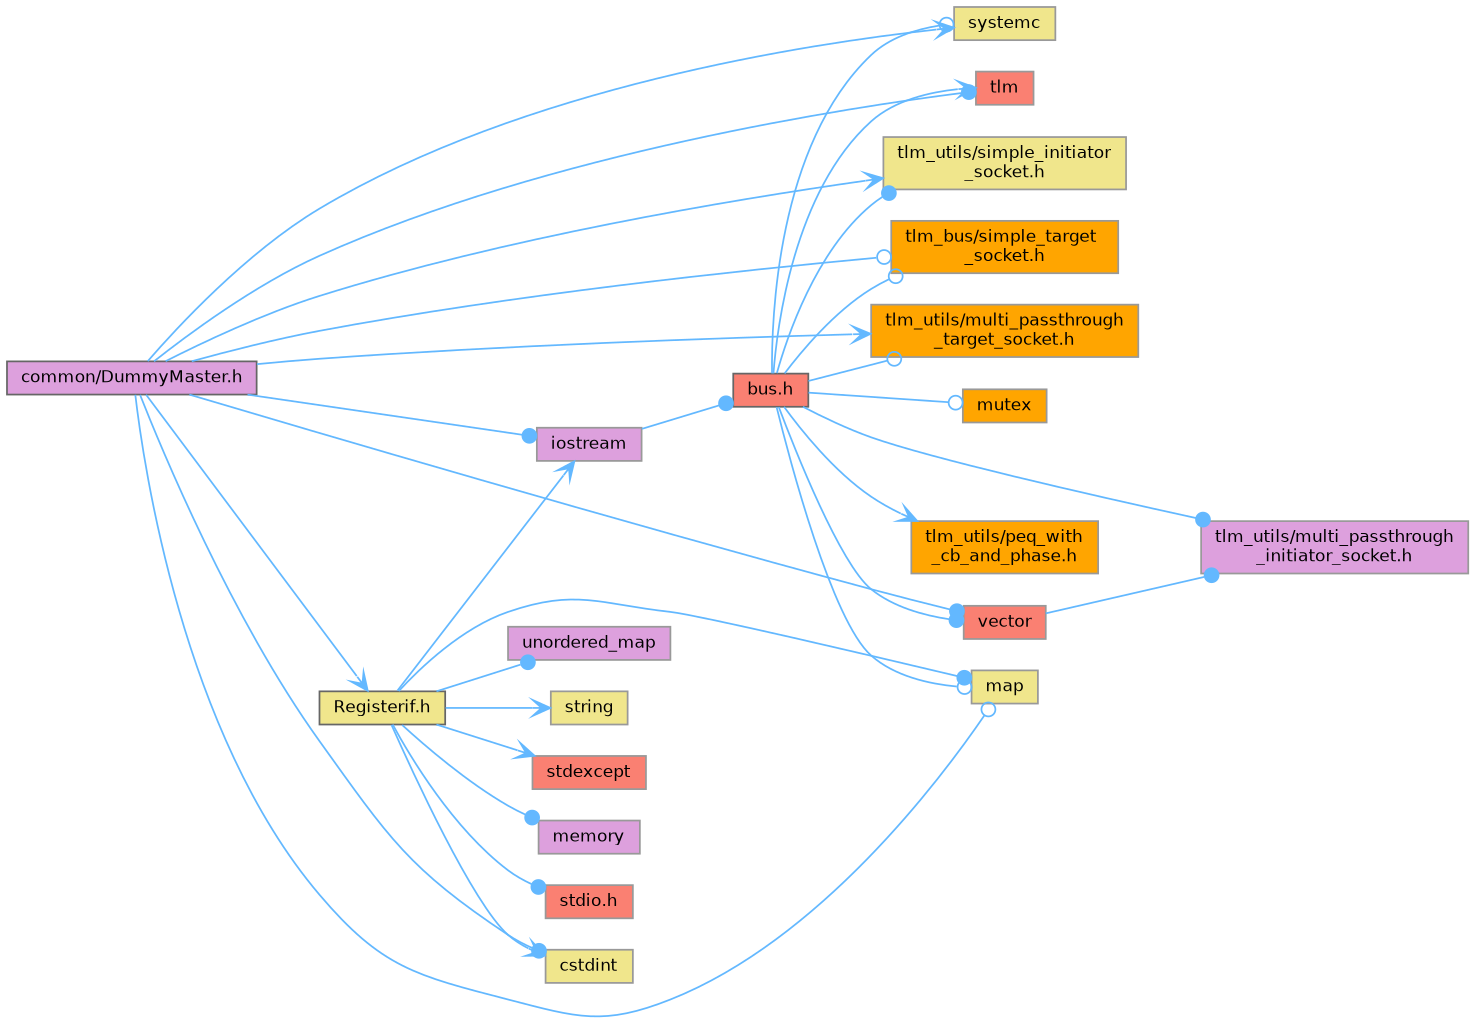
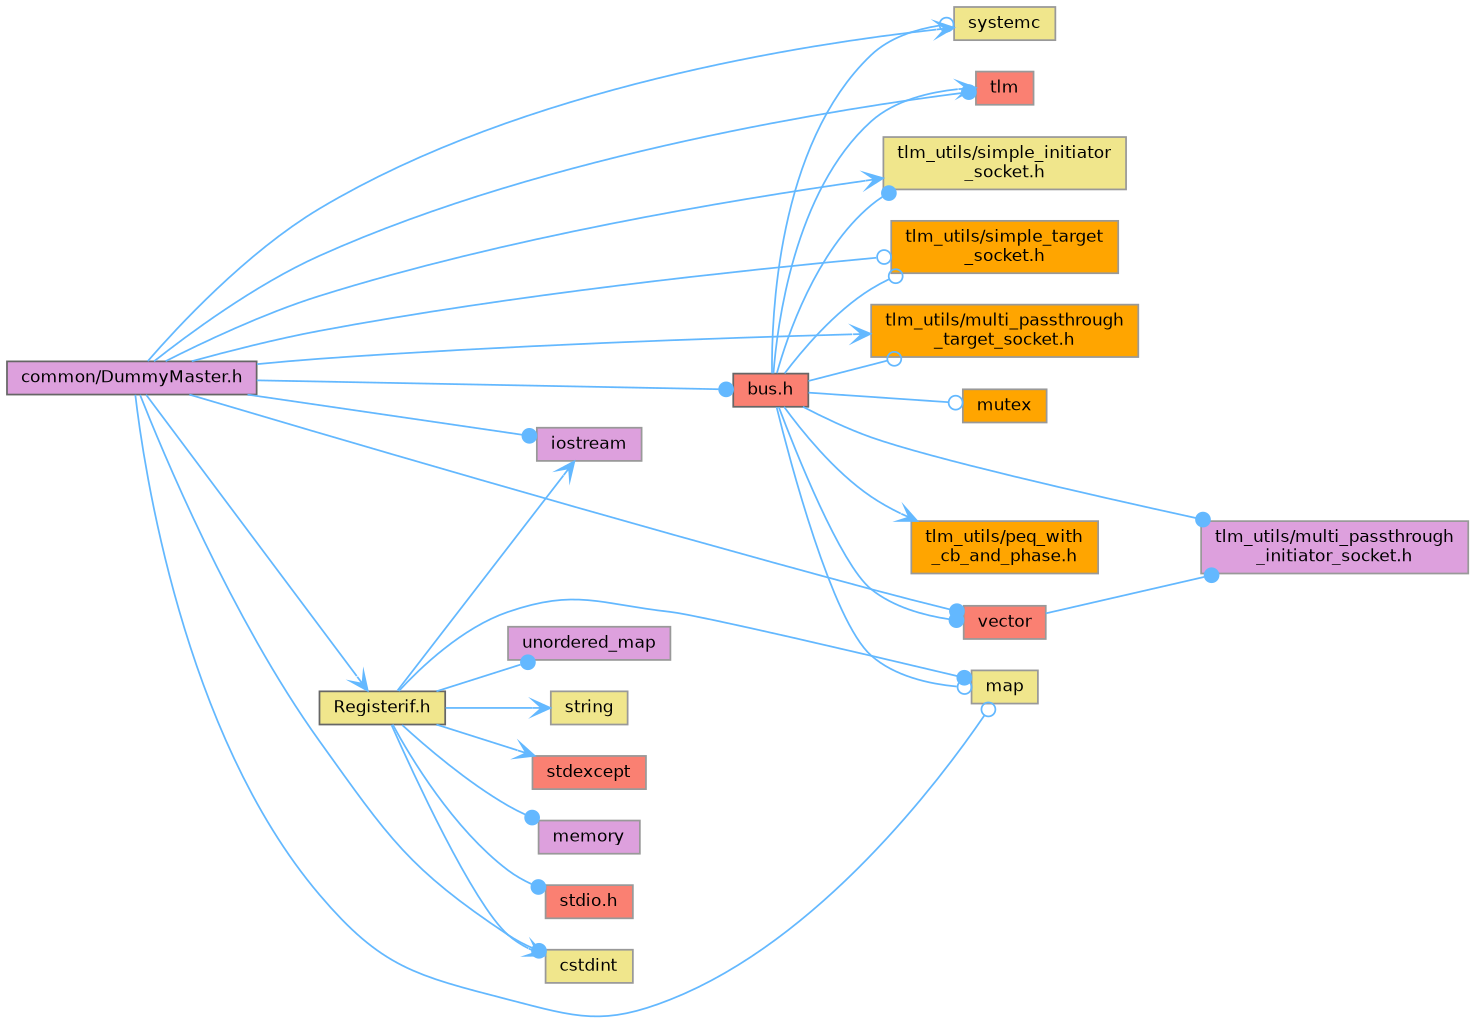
  digraph {
    rankdir=LR
    node [color=grey60 fillcolor=khaki fontname=Helvetica fontsize=10 shape=box style=filled]
    edge [arrowhead=dot color=steelblue1 fontname=Helvetica fontsize=10 labelfontname=Helvetica labelfontsize=10 style=solid]
    n1 [color=gray40 fillcolor=plum fontcolor=black height=0.2 label="common/DummyMaster.h" width=0.4]
    n2 [height=0.2 label=systemc width=0.4]
    n3 [fillcolor=salmon height=0.2 label=tlm width=0.4]
    n4 [height=0.2 label="tlm_utils/simple_initiator\l_socket.h" width=0.4]
-   n5 [fillcolor=orange height=0.2 label="tlm_bus/simple_target\l_socket.h" width=0.4]
+   n5 [fillcolor=orange height=0.2 label="tlm_utils/simple_target\l_socket.h" width=0.4]
    n6 [fillcolor=orange height=0.2 label="tlm_utils/multi_passthrough\l_target_socket.h" width=0.4]
    n7 [height=0.2 label=map width=0.4]
    n8 [fillcolor=salmon height=0.2 label=vector width=0.4]
    n9 [fillcolor=plum height=0.2 label=iostream width=0.4]
    n10 [height=0.2 label=cstdint width=0.4]
    n11 [color=grey40 height=0.2 label="Registerif.h" width=0.4]
    n12 [color=grey40 fillcolor=salmon height=0.2 label="bus.h" width=0.4]
    n13 [fillcolor=plum height=0.2 label="tlm_utils/multi_passthrough\l_initiator_socket.h" width=0.4]
    n14 [fillcolor=plum height=0.2 label=unordered_map width=0.4]
    n15 [height=0.2 label=string width=0.4]
    n16 [fillcolor=salmon height=0.2 label=stdexcept width=0.4]
    n17 [fillcolor=plum height=0.2 label=memory width=0.4]
    n18 [fillcolor=salmon height=0.2 label="stdio.h" width=0.4]
    n19 [fillcolor=orange height=0.2 label="tlm_utils/peq_with\l_cb_and_phase.h" width=0.4]
    n20 [fillcolor=orange height=0.2 label=mutex width=0.4]
    n1 -> n2 [arrowhead=vee]
    n1 -> n3
    n1 -> n4 [arrowhead=vee]
    n1 -> n5 [arrowhead=odot]
    n1 -> n6 [arrowhead=vee]
    n1 -> n7 [arrowhead=odot]
    n1 -> n8
    n1 -> n9
    n1 -> n10
    n1 -> n11 [arrowhead=vee]
-   n9 -> n12
+   n1 -> n12
    n8 -> n13
    n11 -> n7
    n11 -> n9 [arrowhead=vee]
    n11 -> n10 [arrowhead=vee]
    n11 -> n14
    n11 -> n15 [arrowhead=vee]
    n11 -> n16 [arrowhead=vee]
    n11 -> n17
    n11 -> n18
    n12 -> n2 [arrowhead=odot]
    n12 -> n3 [arrowhead=vee]
    n12 -> n4
    n12 -> n5 [arrowhead=odot]
    n12 -> n6 [arrowhead=odot]
    n12 -> n7 [arrowhead=odot]
    n12 -> n8
    n12 -> n13
    n12 -> n19 [arrowhead=vee]
    n12 -> n20 [arrowhead=odot]
  }
